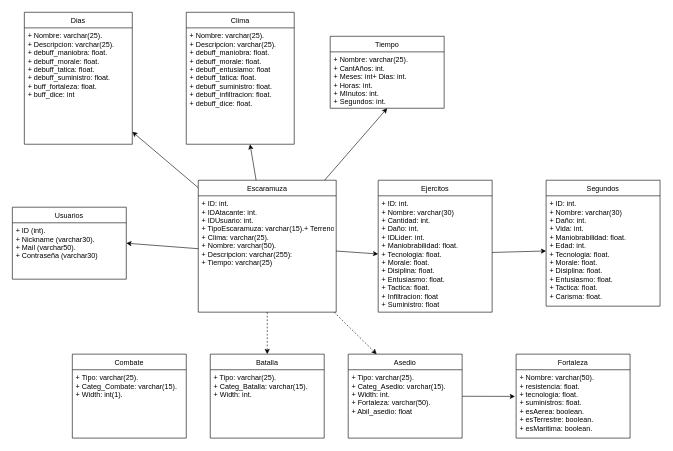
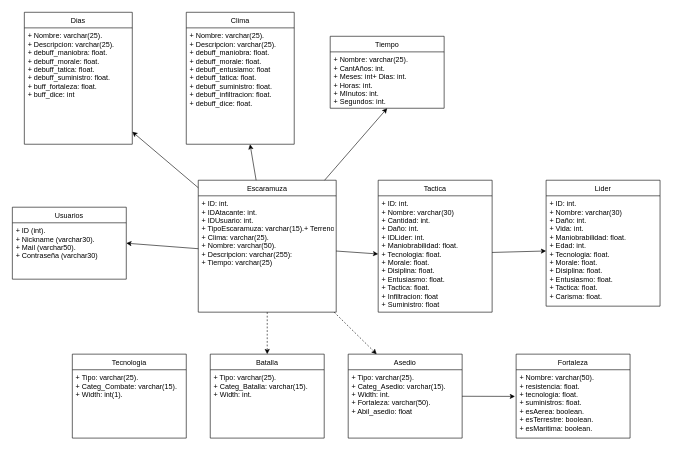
  <mxCell id="0" />
  <mxCell id="1" parent="0" />
  <mxCell id="2" value="Usuarios" style="swimlane;fontStyle=0;childLayout=stackLayout;horizontal=1;startSize=26;fillColor=none;horizontalStack=0;resizeParent=1;resizeParentMax=0;resizeLast=0;collapsible=1;marginBottom=0;" vertex="1" parent="1"><mxGeometry x="20" y="345" width="190" height="120" as="geometry" /></mxCell>
  <mxCell id="3" value="+ ID (int).&#10;+ Nickname (varchar30).&#10;+ Mail (varchar50).&#10;+ Contraseña (varchar30)&#10;&#10;&#10;" style="text;strokeColor=none;fillColor=none;align=left;verticalAlign=top;spacingLeft=4;spacingRight=4;overflow=hidden;rotatable=0;points=[[0,0.5],[1,0.5]];portConstraint=eastwest;" vertex="1" parent="2"><mxGeometry y="26" width="190" height="94" as="geometry" /></mxCell>
- <mxCell id="4" value="Ejercitos" style="swimlane;fontStyle=0;childLayout=stackLayout;horizontal=1;startSize=26;fillColor=none;horizontalStack=0;resizeParent=1;resizeParentMax=0;resizeLast=0;collapsible=1;marginBottom=0;" vertex="1" parent="1"><mxGeometry x="630" y="300" width="190" height="220" as="geometry" /></mxCell>
+ <mxCell id="4" value="Tactica" style="swimlane;fontStyle=0;childLayout=stackLayout;horizontal=1;startSize=26;fillColor=none;horizontalStack=0;resizeParent=1;resizeParentMax=0;resizeLast=0;collapsible=1;marginBottom=0;" vertex="1" parent="1"><mxGeometry x="630" y="300" width="190" height="220" as="geometry" /></mxCell>
  <mxCell id="5" value="+ ID: int.&#10;+ Nombre: varchar(30)&#10;+ Cantidad: int.&#10;+ Daño: int.&#10;+ IDLider: int.&#10;+ Maniobrabilidad: float.&#10;+ Tecnologia: float.&#10;+ Morale: float.&#10;+ Disiplina: float.&#10;+ Entusiasmo: float.&#10;+ Tactica: float.&#10;+ Infiltracion: float&#10;+ Suministro: float&#10;&#10;&#10;&#10;&#10;&#10;" style="text;strokeColor=none;fillColor=none;align=left;verticalAlign=top;spacingLeft=4;spacingRight=4;overflow=hidden;rotatable=0;points=[[0,0.5],[1,0.5]];portConstraint=eastwest;" vertex="1" parent="4"><mxGeometry y="26" width="190" height="194" as="geometry" /></mxCell>
- <mxCell id="6" value="Segundos" style="swimlane;fontStyle=0;childLayout=stackLayout;horizontal=1;startSize=26;fillColor=none;horizontalStack=0;resizeParent=1;resizeParentMax=0;resizeLast=0;collapsible=1;marginBottom=0;" vertex="1" parent="1"><mxGeometry x="910" y="300" width="190" height="210" as="geometry" /></mxCell>
+ <mxCell id="6" value="Lider" style="swimlane;fontStyle=0;childLayout=stackLayout;horizontal=1;startSize=26;fillColor=none;horizontalStack=0;resizeParent=1;resizeParentMax=0;resizeLast=0;collapsible=1;marginBottom=0;" vertex="1" parent="1"><mxGeometry x="910" y="300" width="190" height="210" as="geometry" /></mxCell>
  <mxCell id="7" value="+ ID: int.&#10;+ Nombre: varchar(30)&#10;+ Daño: int.&#10;+ Vida: int.&#10;+ Maniobrabilidad: float.&#10;+ Edad: int.&#10;+ Tecnologia: float.&#10;+ Morale: float.&#10;+ Disiplina: float.&#10;+ Entusiasmo: float.&#10;+ Tactica: float.&#10;+ Carisma: float.&#10;&#10;&#10;&#10;&#10;&#10;" style="text;strokeColor=none;fillColor=none;align=left;verticalAlign=top;spacingLeft=4;spacingRight=4;overflow=hidden;rotatable=0;points=[[0,0.5],[1,0.5]];portConstraint=eastwest;" vertex="1" parent="6"><mxGeometry y="26" width="190" height="184" as="geometry" /></mxCell>
  <mxCell id="8" style="edgeStyle=none;rounded=0;orthogonalLoop=1;jettySize=auto;html=1;entryX=0;entryY=0.5;entryDx=0;entryDy=0;" edge="1" parent="1" source="5" target="7"><mxGeometry relative="1" as="geometry" /></mxCell>
  <mxCell id="9" value="Batalla" style="swimlane;fontStyle=0;childLayout=stackLayout;horizontal=1;startSize=26;fillColor=none;horizontalStack=0;resizeParent=1;resizeParentMax=0;resizeLast=0;collapsible=1;marginBottom=0;" vertex="1" parent="1"><mxGeometry x="350" y="590" width="190" height="140" as="geometry" /></mxCell>
  <mxCell id="10" value="+ Tipo: varchar(25).&#10;+ Categ_Batalla: varchar(15).&#10;+ Width: int.&#10;&#10;&#10;" style="text;strokeColor=none;fillColor=none;align=left;verticalAlign=top;spacingLeft=4;spacingRight=4;overflow=hidden;rotatable=0;points=[[0,0.5],[1,0.5]];portConstraint=eastwest;" vertex="1" parent="9"><mxGeometry y="26" width="190" height="114" as="geometry" /></mxCell>
  <mxCell id="11" style="edgeStyle=none;rounded=0;orthogonalLoop=1;jettySize=auto;html=1;entryX=-0.01;entryY=0.39;entryDx=0;entryDy=0;entryPerimeter=0;" edge="1" parent="1" source="12" target="32"><mxGeometry relative="1" as="geometry" /></mxCell>
  <mxCell id="12" value="Asedio" style="swimlane;fontStyle=0;childLayout=stackLayout;horizontal=1;startSize=26;fillColor=none;horizontalStack=0;resizeParent=1;resizeParentMax=0;resizeLast=0;collapsible=1;marginBottom=0;" vertex="1" parent="1"><mxGeometry x="580" y="590" width="190" height="140" as="geometry" /></mxCell>
  <mxCell id="13" value="+ Tipo: varchar(25).&#10;+ Categ_Asedio: varchar(15).&#10;+ Width: int.&#10;+ Fortaleza: varchar(50).&#10;+ Abil_asedio: float&#10;&#10;&#10;&#10;" style="text;strokeColor=none;fillColor=none;align=left;verticalAlign=top;spacingLeft=4;spacingRight=4;overflow=hidden;rotatable=0;points=[[0,0.5],[1,0.5]];portConstraint=eastwest;" vertex="1" parent="12"><mxGeometry y="26" width="190" height="114" as="geometry" /></mxCell>
  <mxCell id="14" style="edgeStyle=none;rounded=0;orthogonalLoop=1;jettySize=auto;html=1;entryX=0.5;entryY=0;entryDx=0;entryDy=0;dashed=1;" edge="1" parent="1" source="20" target="9"><mxGeometry relative="1" as="geometry" /></mxCell>
  <mxCell id="15" style="edgeStyle=none;rounded=0;orthogonalLoop=1;jettySize=auto;html=1;entryX=0.25;entryY=0;entryDx=0;entryDy=0;dashed=1;" edge="1" parent="1" source="20" target="12"><mxGeometry relative="1" as="geometry" /></mxCell>
  <mxCell id="16" style="edgeStyle=none;rounded=0;orthogonalLoop=1;jettySize=auto;html=1;entryX=0;entryY=0.5;entryDx=0;entryDy=0;" edge="1" parent="1" source="20" target="5"><mxGeometry relative="1" as="geometry" /></mxCell>
  <mxCell id="17" style="edgeStyle=none;rounded=0;orthogonalLoop=1;jettySize=auto;html=1;entryX=0.5;entryY=1;entryDx=0;entryDy=0;entryPerimeter=0;" edge="1" parent="1" source="20" target="26"><mxGeometry relative="1" as="geometry" /></mxCell>
  <mxCell id="18" style="edgeStyle=none;rounded=0;orthogonalLoop=1;jettySize=auto;html=1;" edge="1" parent="1" source="20" target="28"><mxGeometry relative="1" as="geometry" /></mxCell>
  <mxCell id="19" style="edgeStyle=none;rounded=0;orthogonalLoop=1;jettySize=auto;html=1;" edge="1" parent="1" source="20" target="30"><mxGeometry relative="1" as="geometry" /></mxCell>
  <mxCell id="20" value="Escaramuza" style="swimlane;fontStyle=0;childLayout=stackLayout;horizontal=1;startSize=26;fillColor=none;horizontalStack=0;resizeParent=1;resizeParentMax=0;resizeLast=0;collapsible=1;marginBottom=0;" vertex="1" parent="1"><mxGeometry x="330" y="300" width="230" height="220" as="geometry" /></mxCell>
  <mxCell id="21" value="+ ID: int.&#10;+ IDAtacante: int.&#10;+ IDUsuario: int.&#10;+ TipoEscaramuza: varchar(15).+ Terreno: varchar(25).&#10;+ Clima: varchar(25).&#10;+ Nombre: varchar(50).&#10;+ Descripcion: varchar(255):&#10;+ Tiempo: varchar(25)&#10;&#10;&#10;&#10;&#10;&#10;&#10;&#10;&#10;&#10;" style="text;strokeColor=none;fillColor=none;align=left;verticalAlign=top;spacingLeft=4;spacingRight=4;overflow=hidden;rotatable=0;points=[[0,0.5],[1,0.5]];portConstraint=eastwest;" vertex="1" parent="20"><mxGeometry y="26" width="230" height="194" as="geometry" /></mxCell>
- <mxCell id="22" value="Combate" style="swimlane;fontStyle=0;childLayout=stackLayout;horizontal=1;startSize=26;fillColor=none;horizontalStack=0;resizeParent=1;resizeParentMax=0;resizeLast=0;collapsible=1;marginBottom=0;" vertex="1" parent="1"><mxGeometry x="120" y="590" width="190" height="140" as="geometry" /></mxCell>
+ <mxCell id="22" value="Tecnologia" style="swimlane;fontStyle=0;childLayout=stackLayout;horizontal=1;startSize=26;fillColor=none;horizontalStack=0;resizeParent=1;resizeParentMax=0;resizeLast=0;collapsible=1;marginBottom=0;" vertex="1" parent="1"><mxGeometry x="120" y="590" width="190" height="140" as="geometry" /></mxCell>
  <mxCell id="23" value="+ Tipo: varchar(25).&#10;+ Categ_Combate: varchar(15).&#10;+ Width: int(1).&#10;&#10;" style="text;strokeColor=none;fillColor=none;align=left;verticalAlign=top;spacingLeft=4;spacingRight=4;overflow=hidden;rotatable=0;points=[[0,0.5],[1,0.5]];portConstraint=eastwest;" vertex="1" parent="22"><mxGeometry y="26" width="190" height="114" as="geometry" /></mxCell>
  <mxCell id="24" style="edgeStyle=none;rounded=0;orthogonalLoop=1;jettySize=auto;html=1;entryX=1;entryY=0.5;entryDx=0;entryDy=0;" edge="1" parent="1" source="21" target="2"><mxGeometry relative="1" as="geometry" /></mxCell>
  <mxCell id="25" value="Tiempo" style="swimlane;fontStyle=0;childLayout=stackLayout;horizontal=1;startSize=26;fillColor=none;horizontalStack=0;resizeParent=1;resizeParentMax=0;resizeLast=0;collapsible=1;marginBottom=0;" vertex="1" parent="1"><mxGeometry x="550" y="60" width="190" height="120" as="geometry" /></mxCell>
  <mxCell id="26" value="+ Nombre: varchar(25).&#10;+ CantAños: int.&#10;+ Meses: int+ Dias: int.&#10;+ Horas: int.&#10;+ MInutos: int.&#10;+ Segundos: int.&#10;&#10;" style="text;strokeColor=none;fillColor=none;align=left;verticalAlign=top;spacingLeft=4;spacingRight=4;overflow=hidden;rotatable=0;points=[[0,0.5],[1,0.5]];portConstraint=eastwest;" vertex="1" parent="25"><mxGeometry y="26" width="190" height="94" as="geometry" /></mxCell>
  <mxCell id="27" value="Dias" style="swimlane;fontStyle=0;childLayout=stackLayout;horizontal=1;startSize=26;fillColor=none;horizontalStack=0;resizeParent=1;resizeParentMax=0;resizeLast=0;collapsible=1;marginBottom=0;" vertex="1" parent="1"><mxGeometry x="40" y="20" width="180" height="220" as="geometry" /></mxCell>
  <mxCell id="28" value="+ Nombre: varchar(25).&#10;+ Descripcion: varchar(25).&#10;+ debuff_maniobra: float.&#10;+ debuff_morale: float.&#10;+ debuff_tatica: float.&#10;+ debuff_suministro: float.&#10;+ buff_fortaleza: float.&#10;+ buff_dice: int&#10;" style="text;strokeColor=none;fillColor=none;align=left;verticalAlign=top;spacingLeft=4;spacingRight=4;overflow=hidden;rotatable=0;points=[[0,0.5],[1,0.5]];portConstraint=eastwest;" vertex="1" parent="27"><mxGeometry y="26" width="180" height="194" as="geometry" /></mxCell>
  <mxCell id="29" value="Clima" style="swimlane;fontStyle=0;childLayout=stackLayout;horizontal=1;startSize=26;fillColor=none;horizontalStack=0;resizeParent=1;resizeParentMax=0;resizeLast=0;collapsible=1;marginBottom=0;" vertex="1" parent="1"><mxGeometry x="310" y="20" width="180" height="220" as="geometry" /></mxCell>
  <mxCell id="30" value="+ Nombre: varchar(25).&#10;+ Descripcion: varchar(25).&#10;+ debuff_maniobra: float.&#10;+ debuff_morale: float.&#10;+ debuff_entusiamo: float&#10;+ debuff_tatica: float.&#10;+ debuff_suministro: float.&#10;+ debuff_infiltracion: float.&#10;+ debuff_dice: float.&#10;" style="text;strokeColor=none;fillColor=none;align=left;verticalAlign=top;spacingLeft=4;spacingRight=4;overflow=hidden;rotatable=0;points=[[0,0.5],[1,0.5]];portConstraint=eastwest;" vertex="1" parent="29"><mxGeometry y="26" width="180" height="194" as="geometry" /></mxCell>
  <mxCell id="31" value="Fortaleza" style="swimlane;fontStyle=0;childLayout=stackLayout;horizontal=1;startSize=26;fillColor=none;horizontalStack=0;resizeParent=1;resizeParentMax=0;resizeLast=0;collapsible=1;marginBottom=0;" vertex="1" parent="1"><mxGeometry x="860" y="590" width="190" height="140" as="geometry" /></mxCell>
  <mxCell id="32" value="+ Nombre: varchar(50).&#10;+ resistencia: float.&#10;+ tecnologia: float.&#10;+ suministros: float.&#10;+ esAerea: boolean.&#10;+ esTerrestre: boolean.&#10;+ esMaritima: boolean.&#10;&#10;&#10;&#10;&#10;" style="text;strokeColor=none;fillColor=none;align=left;verticalAlign=top;spacingLeft=4;spacingRight=4;overflow=hidden;rotatable=0;points=[[0,0.5],[1,0.5]];portConstraint=eastwest;" vertex="1" parent="31"><mxGeometry y="26" width="190" height="114" as="geometry" /></mxCell>
